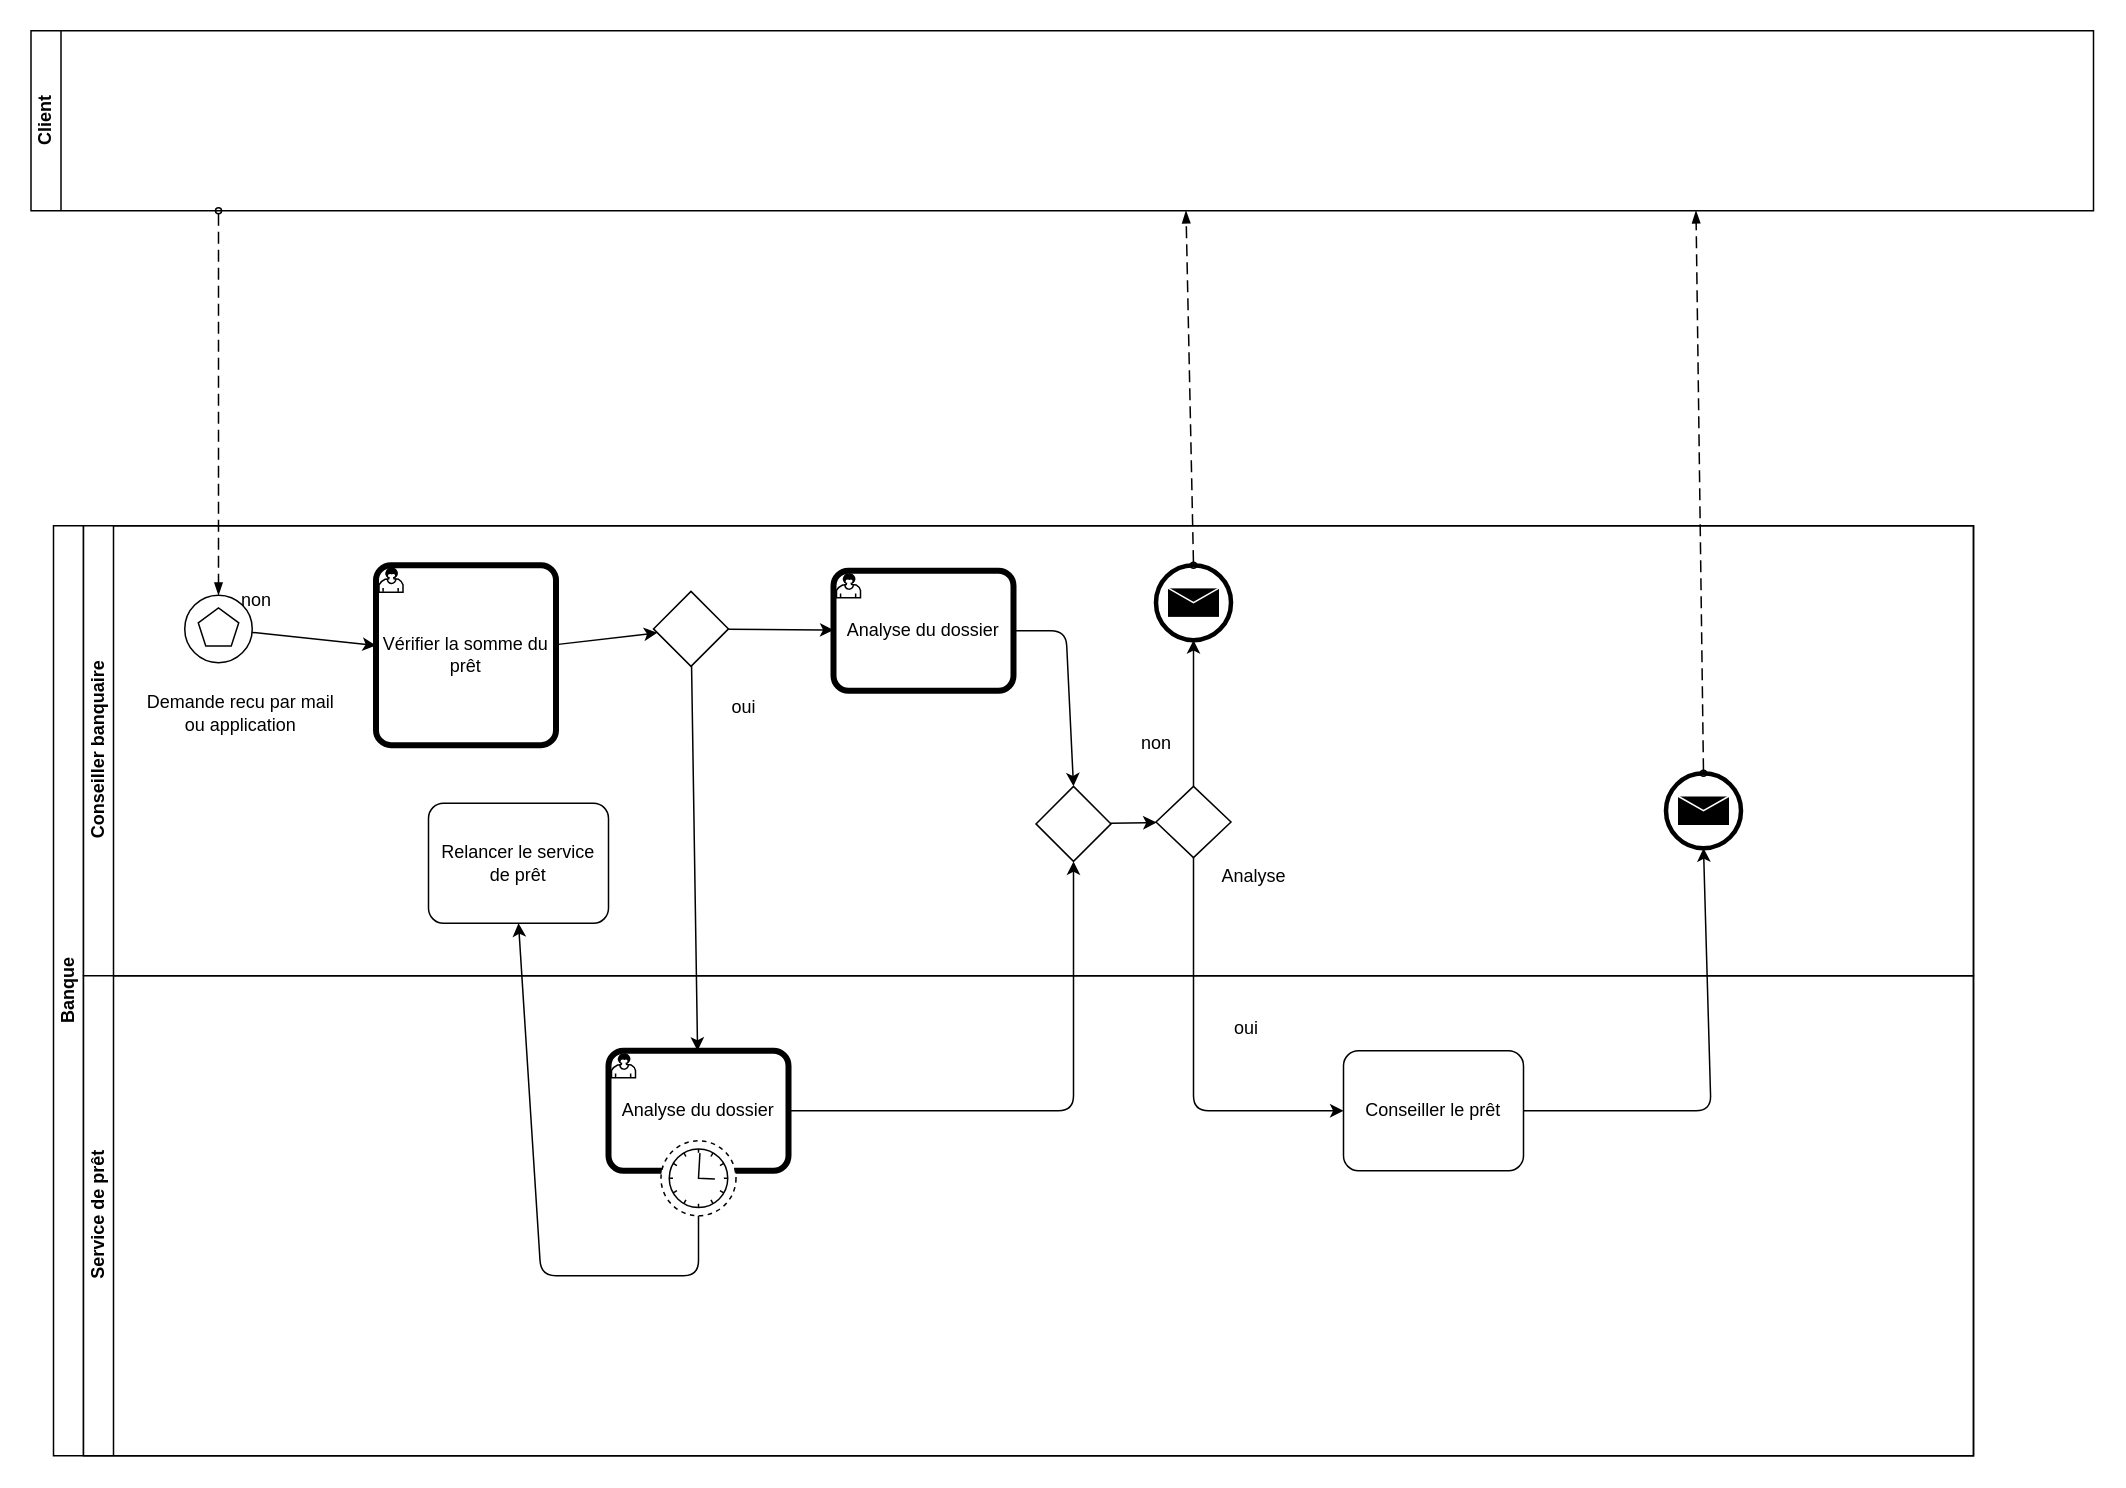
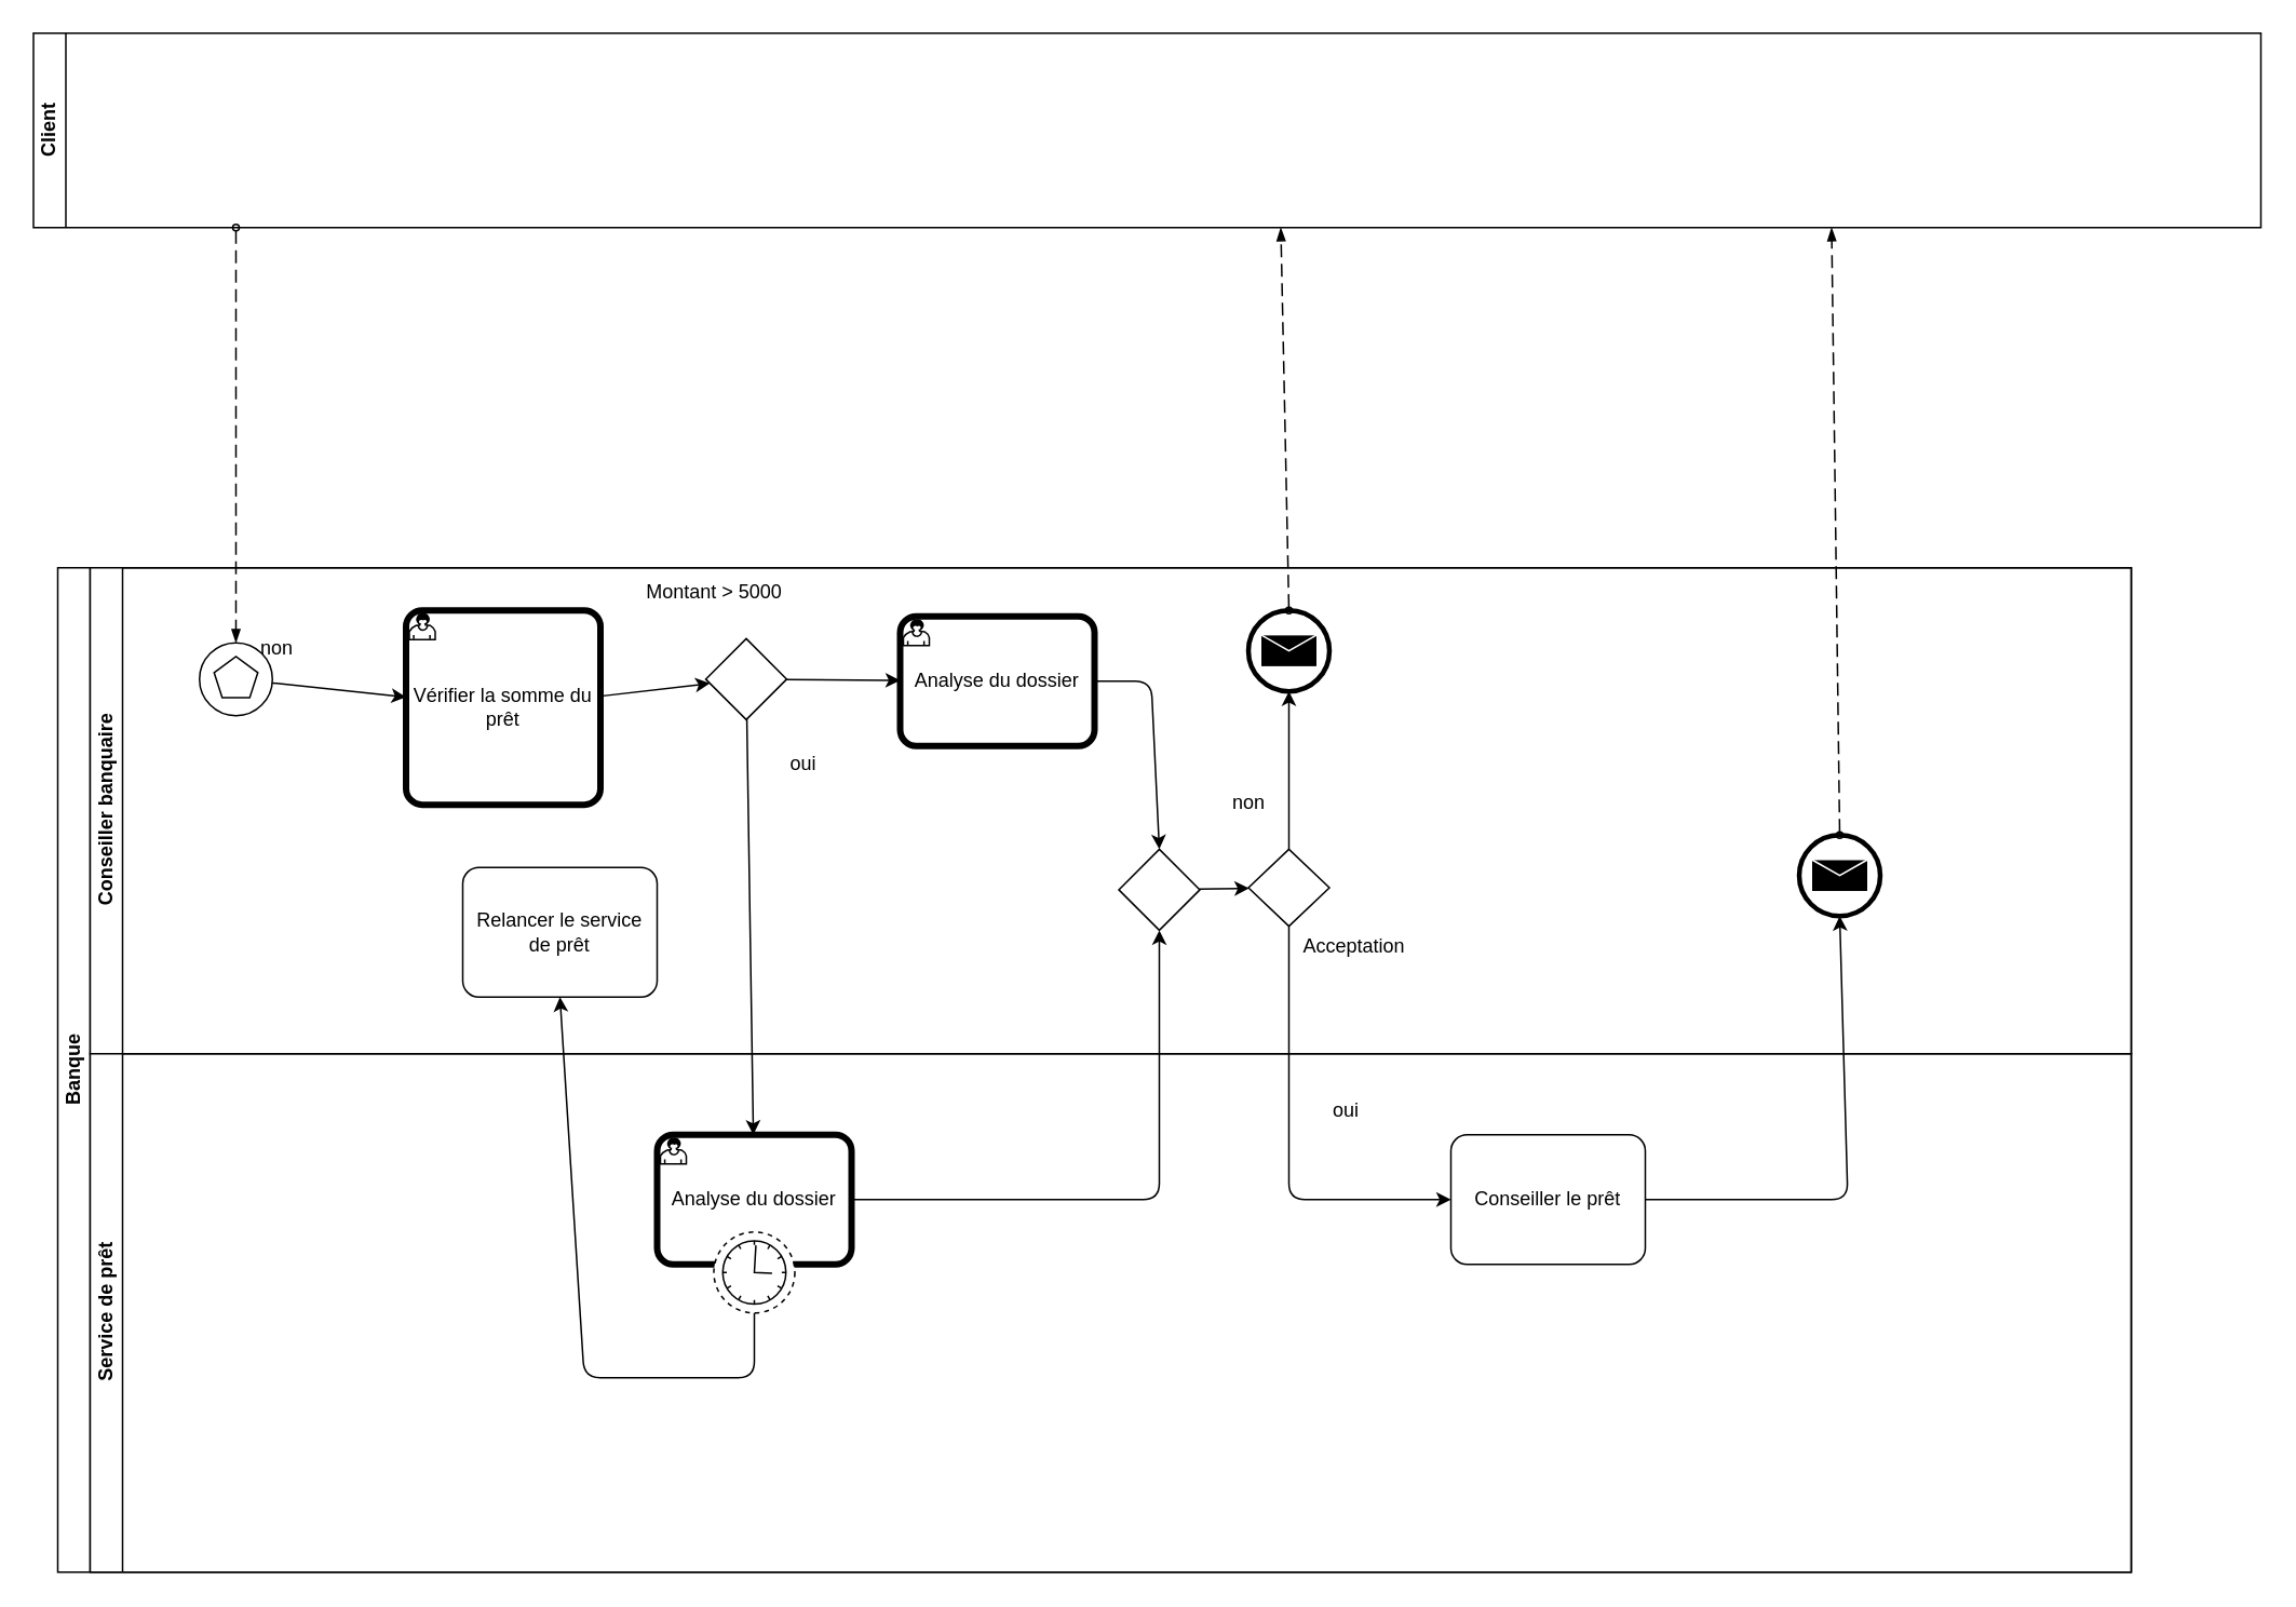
  <mxCell id="0" />
  <mxCell id="1" parent="0" />
  <mxCell id="2" value="Client" style="swimlane;startSize=20;horizontal=0;html=1;whiteSpace=wrap;" vertex="1" parent="1"><mxGeometry x="20" y="20" width="1375" height="120" as="geometry" /></mxCell>
  <mxCell id="3" value="" style="dashed=1;dashPattern=8 4;endArrow=blockThin;endFill=1;startArrow=oval;startFill=0;endSize=6;startSize=4;html=1;entryX=0.5;entryY=0;entryDx=0;entryDy=0;entryPerimeter=0;" edge="1" parent="1" target="9"><mxGeometry width="160" relative="1" as="geometry"><mxPoint x="145" y="140" as="sourcePoint" /><mxPoint x="130" y="430" as="targetPoint" /></mxGeometry></mxCell>
  <mxCell id="4" value="non" style="text;html=1;align=center;verticalAlign=middle;resizable=0;points=[];autosize=1;strokeColor=none;fillColor=none;" vertex="1" parent="1"><mxGeometry x="150" y="385" width="40" height="30" as="geometry" /></mxCell>
  <mxCell id="5" value="Banque" style="swimlane;html=1;childLayout=stackLayout;resizeParent=1;resizeParentMax=0;horizontal=0;startSize=20;horizontalStack=0;whiteSpace=wrap;" vertex="1" parent="1"><mxGeometry x="35" y="350" width="1280" height="620" as="geometry" /></mxCell>
  <mxCell id="6" style="edgeStyle=none;html=1;" edge="1" parent="5" source="14" target="31"><mxGeometry relative="1" as="geometry" /></mxCell>
  <mxCell id="7" value="Conseiller banquaire" style="swimlane;html=1;startSize=20;horizontal=0;" vertex="1" parent="5"><mxGeometry x="20" width="1260" height="300" as="geometry" /></mxCell>
  <mxCell id="8" style="edgeStyle=none;html=1;" edge="1" parent="7" source="9" target="12"><mxGeometry relative="1" as="geometry" /></mxCell>
  <mxCell id="9" value="" style="points=[[0.145,0.145,0],[0.5,0,0],[0.855,0.145,0],[1,0.5,0],[0.855,0.855,0],[0.5,1,0],[0.145,0.855,0],[0,0.5,0]];shape=mxgraph.bpmn.event;html=1;verticalLabelPosition=bottom;labelBackgroundColor=#ffffff;verticalAlign=top;align=center;perimeter=ellipsePerimeter;outlineConnect=0;aspect=fixed;outline=standard;symbol=multiple;" vertex="1" parent="7"><mxGeometry x="67.5" y="46.25" width="45" height="45" as="geometry" /></mxCell>
- <mxCell id="10" value="Demande recu par mail ou application" style="text;html=1;strokeColor=none;fillColor=none;align=center;verticalAlign=middle;whiteSpace=wrap;rounded=0;" vertex="1" parent="7"><mxGeometry x="35" y="110" width="140" height="30" as="geometry" /></mxCell>
  <mxCell id="11" style="edgeStyle=none;html=1;" edge="1" parent="7" source="12" target="14"><mxGeometry relative="1" as="geometry" /></mxCell>
  <mxCell id="12" value="Vérifier la somme du prêt" style="points=[[0.25,0,0],[0.5,0,0],[0.75,0,0],[1,0.25,0],[1,0.5,0],[1,0.75,0],[0.75,1,0],[0.5,1,0],[0.25,1,0],[0,0.75,0],[0,0.5,0],[0,0.25,0]];shape=mxgraph.bpmn.task;whiteSpace=wrap;rectStyle=rounded;size=10;html=1;bpmnShapeType=call;taskMarker=user;" vertex="1" parent="7"><mxGeometry x="195" y="26.25" width="120" height="120" as="geometry" /></mxCell>
  <mxCell id="13" style="edgeStyle=none;html=1;" edge="1" parent="7" source="14" target="16"><mxGeometry relative="1" as="geometry" /></mxCell>
  <mxCell id="14" value="" style="points=[[0.25,0.25,0],[0.5,0,0],[0.75,0.25,0],[1,0.5,0],[0.75,0.75,0],[0.5,1,0],[0.25,0.75,0],[0,0.5,0]];shape=mxgraph.bpmn.gateway2;html=1;verticalLabelPosition=bottom;labelBackgroundColor=#ffffff;verticalAlign=top;align=center;perimeter=rhombusPerimeter;outlineConnect=0;outline=none;symbol=none;" vertex="1" parent="7"><mxGeometry x="380" y="43.75" width="50" height="50" as="geometry" /></mxCell>
  <mxCell id="15" style="edgeStyle=none;html=1;entryX=0.5;entryY=0;entryDx=0;entryDy=0;entryPerimeter=0;" edge="1" parent="7" source="16" target="26"><mxGeometry relative="1" as="geometry"><Array as="points"><mxPoint x="655" y="70" /></Array></mxGeometry></mxCell>
  <mxCell id="16" value="Analyse du dossier" style="points=[[0.25,0,0],[0.5,0,0],[0.75,0,0],[1,0.25,0],[1,0.5,0],[1,0.75,0],[0.75,1,0],[0.5,1,0],[0.25,1,0],[0,0.75,0],[0,0.5,0],[0,0.25,0]];shape=mxgraph.bpmn.task;whiteSpace=wrap;rectStyle=rounded;size=10;html=1;bpmnShapeType=call;taskMarker=user;" vertex="1" parent="7"><mxGeometry x="500" y="30" width="120" height="80" as="geometry" /></mxCell>
  <mxCell id="17" value="oui" style="text;html=1;align=center;verticalAlign=middle;resizable=0;points=[];autosize=1;strokeColor=none;fillColor=none;" vertex="1" parent="7"><mxGeometry x="420" y="106.25" width="40" height="30" as="geometry" /></mxCell>
  <mxCell id="18" style="edgeStyle=none;html=1;entryX=0.5;entryY=1;entryDx=0;entryDy=0;entryPerimeter=0;" edge="1" parent="7" source="19" target="23"><mxGeometry relative="1" as="geometry" /></mxCell>
  <mxCell id="19" value="" style="rhombus;whiteSpace=wrap;html=1;" vertex="1" parent="7"><mxGeometry x="715" y="173.75" width="50" height="47.5" as="geometry" /></mxCell>
- <mxCell id="20" value="Analyse" style="text;html=1;align=center;verticalAlign=middle;resizable=0;points=[];autosize=1;strokeColor=none;fillColor=none;" vertex="1" parent="7"><mxGeometry x="735" y="218.75" width="90" height="30" as="geometry" /></mxCell>
+ <mxCell id="20" value="Acceptation" style="text;html=1;align=center;verticalAlign=middle;resizable=0;points=[];autosize=1;strokeColor=none;fillColor=none;" vertex="1" parent="7"><mxGeometry x="735" y="218.75" width="90" height="30" as="geometry" /></mxCell>
  <mxCell id="21" value="non" style="text;html=1;align=center;verticalAlign=middle;resizable=0;points=[];autosize=1;strokeColor=none;fillColor=none;" vertex="1" parent="7"><mxGeometry x="695" y="130" width="40" height="30" as="geometry" /></mxCell>
  <mxCell id="22" value="" style="points=[[0.145,0.145,0],[0.5,0,0],[0.855,0.145,0],[1,0.5,0],[0.855,0.855,0],[0.5,1,0],[0.145,0.855,0],[0,0.5,0]];shape=mxgraph.bpmn.event;html=1;verticalLabelPosition=bottom;labelBackgroundColor=#ffffff;verticalAlign=top;align=center;perimeter=ellipsePerimeter;outlineConnect=0;aspect=fixed;outline=end;symbol=message;" vertex="1" parent="7"><mxGeometry x="1055" y="165" width="50" height="50" as="geometry" /></mxCell>
  <mxCell id="23" value="" style="points=[[0.145,0.145,0],[0.5,0,0],[0.855,0.145,0],[1,0.5,0],[0.855,0.855,0],[0.5,1,0],[0.145,0.855,0],[0,0.5,0]];shape=mxgraph.bpmn.event;html=1;verticalLabelPosition=bottom;labelBackgroundColor=#ffffff;verticalAlign=top;align=center;perimeter=ellipsePerimeter;outlineConnect=0;aspect=fixed;outline=end;symbol=message;" vertex="1" parent="7"><mxGeometry x="715" y="26.25" width="50" height="50" as="geometry" /></mxCell>
+ <mxCell id="24" value="Montant &amp;gt; 5000" style="text;html=1;align=center;verticalAlign=middle;resizable=0;points=[];autosize=1;strokeColor=none;fillColor=none;" vertex="1" parent="7"><mxGeometry x="330" width="110" height="30" as="geometry" /></mxCell>
  <mxCell id="25" style="edgeStyle=none;html=1;" edge="1" parent="7" source="26" target="19"><mxGeometry relative="1" as="geometry" /></mxCell>
  <mxCell id="26" value="" style="points=[[0.25,0.25,0],[0.5,0,0],[0.75,0.25,0],[1,0.5,0],[0.75,0.75,0],[0.5,1,0],[0.25,0.75,0],[0,0.5,0]];shape=mxgraph.bpmn.gateway2;html=1;verticalLabelPosition=bottom;labelBackgroundColor=#ffffff;verticalAlign=top;align=center;perimeter=rhombusPerimeter;outlineConnect=0;outline=none;symbol=none;" vertex="1" parent="7"><mxGeometry x="635" y="173.75" width="50" height="50" as="geometry" /></mxCell>
  <mxCell id="27" value="Relancer le service de prêt" style="points=[[0.25,0,0],[0.5,0,0],[0.75,0,0],[1,0.25,0],[1,0.5,0],[1,0.75,0],[0.75,1,0],[0.5,1,0],[0.25,1,0],[0,0.75,0],[0,0.5,0],[0,0.25,0]];shape=mxgraph.bpmn.task;whiteSpace=wrap;rectStyle=rounded;size=10;html=1;taskMarker=abstract;" vertex="1" parent="7"><mxGeometry x="230" y="185" width="120" height="80" as="geometry" /></mxCell>
  <mxCell id="28" style="edgeStyle=none;html=1;entryX=0;entryY=0.5;entryDx=0;entryDy=0;entryPerimeter=0;" edge="1" parent="5" source="19" target="32"><mxGeometry relative="1" as="geometry"><Array as="points"><mxPoint x="760" y="390" /></Array></mxGeometry></mxCell>
  <mxCell id="29" style="edgeStyle=none;html=1;entryX=0.5;entryY=1;entryDx=0;entryDy=0;entryPerimeter=0;" edge="1" parent="5" source="32" target="22"><mxGeometry relative="1" as="geometry"><Array as="points"><mxPoint x="1105" y="390" /></Array></mxGeometry></mxCell>
  <mxCell id="30" value="Service de prêt" style="swimlane;html=1;startSize=20;horizontal=0;" vertex="1" parent="5"><mxGeometry x="20" y="300" width="1260" height="320" as="geometry" /></mxCell>
  <mxCell id="31" value="Analyse du dossier" style="points=[[0.25,0,0],[0.5,0,0],[0.75,0,0],[1,0.25,0],[1,0.5,0],[1,0.75,0],[0.75,1,0],[0.5,1,0],[0.25,1,0],[0,0.75,0],[0,0.5,0],[0,0.25,0]];shape=mxgraph.bpmn.task;whiteSpace=wrap;rectStyle=rounded;size=10;html=1;bpmnShapeType=call;taskMarker=user;" vertex="1" parent="30"><mxGeometry x="350" y="50" width="120" height="80" as="geometry" /></mxCell>
  <mxCell id="32" value="Conseiller le prêt" style="points=[[0.25,0,0],[0.5,0,0],[0.75,0,0],[1,0.25,0],[1,0.5,0],[1,0.75,0],[0.75,1,0],[0.5,1,0],[0.25,1,0],[0,0.75,0],[0,0.5,0],[0,0.25,0]];shape=mxgraph.bpmn.task;whiteSpace=wrap;rectStyle=rounded;size=10;html=1;taskMarker=abstract;" vertex="1" parent="30"><mxGeometry x="840" y="50" width="120" height="80" as="geometry" /></mxCell>
  <mxCell id="33" value="oui" style="text;html=1;align=center;verticalAlign=middle;resizable=0;points=[];autosize=1;strokeColor=none;fillColor=none;" vertex="1" parent="30"><mxGeometry x="755" y="20" width="40" height="30" as="geometry" /></mxCell>
  <mxCell id="34" value="" style="points=[[0.145,0.145,0],[0.5,0,0],[0.855,0.145,0],[1,0.5,0],[0.855,0.855,0],[0.5,1,0],[0.145,0.855,0],[0,0.5,0]];shape=mxgraph.bpmn.event;html=1;verticalLabelPosition=bottom;labelBackgroundColor=#ffffff;verticalAlign=top;align=center;perimeter=ellipsePerimeter;outlineConnect=0;aspect=fixed;outline=eventNonint;symbol=timer;" vertex="1" parent="30"><mxGeometry x="385" y="110" width="50" height="50" as="geometry" /></mxCell>
  <mxCell id="35" style="edgeStyle=none;html=1;entryX=0.5;entryY=1;entryDx=0;entryDy=0;entryPerimeter=0;" edge="1" parent="5" source="31" target="26"><mxGeometry relative="1" as="geometry"><Array as="points"><mxPoint x="680" y="390" /></Array></mxGeometry></mxCell>
  <mxCell id="36" style="edgeStyle=none;html=1;entryX=0.5;entryY=1;entryDx=0;entryDy=0;entryPerimeter=0;" edge="1" parent="5" source="34" target="27"><mxGeometry relative="1" as="geometry"><Array as="points"><mxPoint x="430" y="500" /><mxPoint x="325" y="500" /></Array></mxGeometry></mxCell>
  <mxCell id="37" value="" style="dashed=1;dashPattern=8 4;endArrow=blockThin;endFill=1;startArrow=oval;startFill=0;endSize=6;startSize=4;html=1;exitX=0.5;exitY=0;exitDx=0;exitDy=0;exitPerimeter=0;" edge="1" parent="1" source="22"><mxGeometry width="160" relative="1" as="geometry"><mxPoint x="810" y="350" as="sourcePoint" /><mxPoint x="1130" y="140" as="targetPoint" /></mxGeometry></mxCell>
  <mxCell id="38" value="" style="dashed=1;dashPattern=8 4;endArrow=blockThin;endFill=1;startArrow=oval;startFill=0;endSize=6;startSize=4;html=1;exitX=0.5;exitY=0;exitDx=0;exitDy=0;exitPerimeter=0;" edge="1" parent="1" source="23"><mxGeometry width="160" relative="1" as="geometry"><mxPoint x="510" y="370" as="sourcePoint" /><mxPoint x="790" y="140" as="targetPoint" /></mxGeometry></mxCell>
